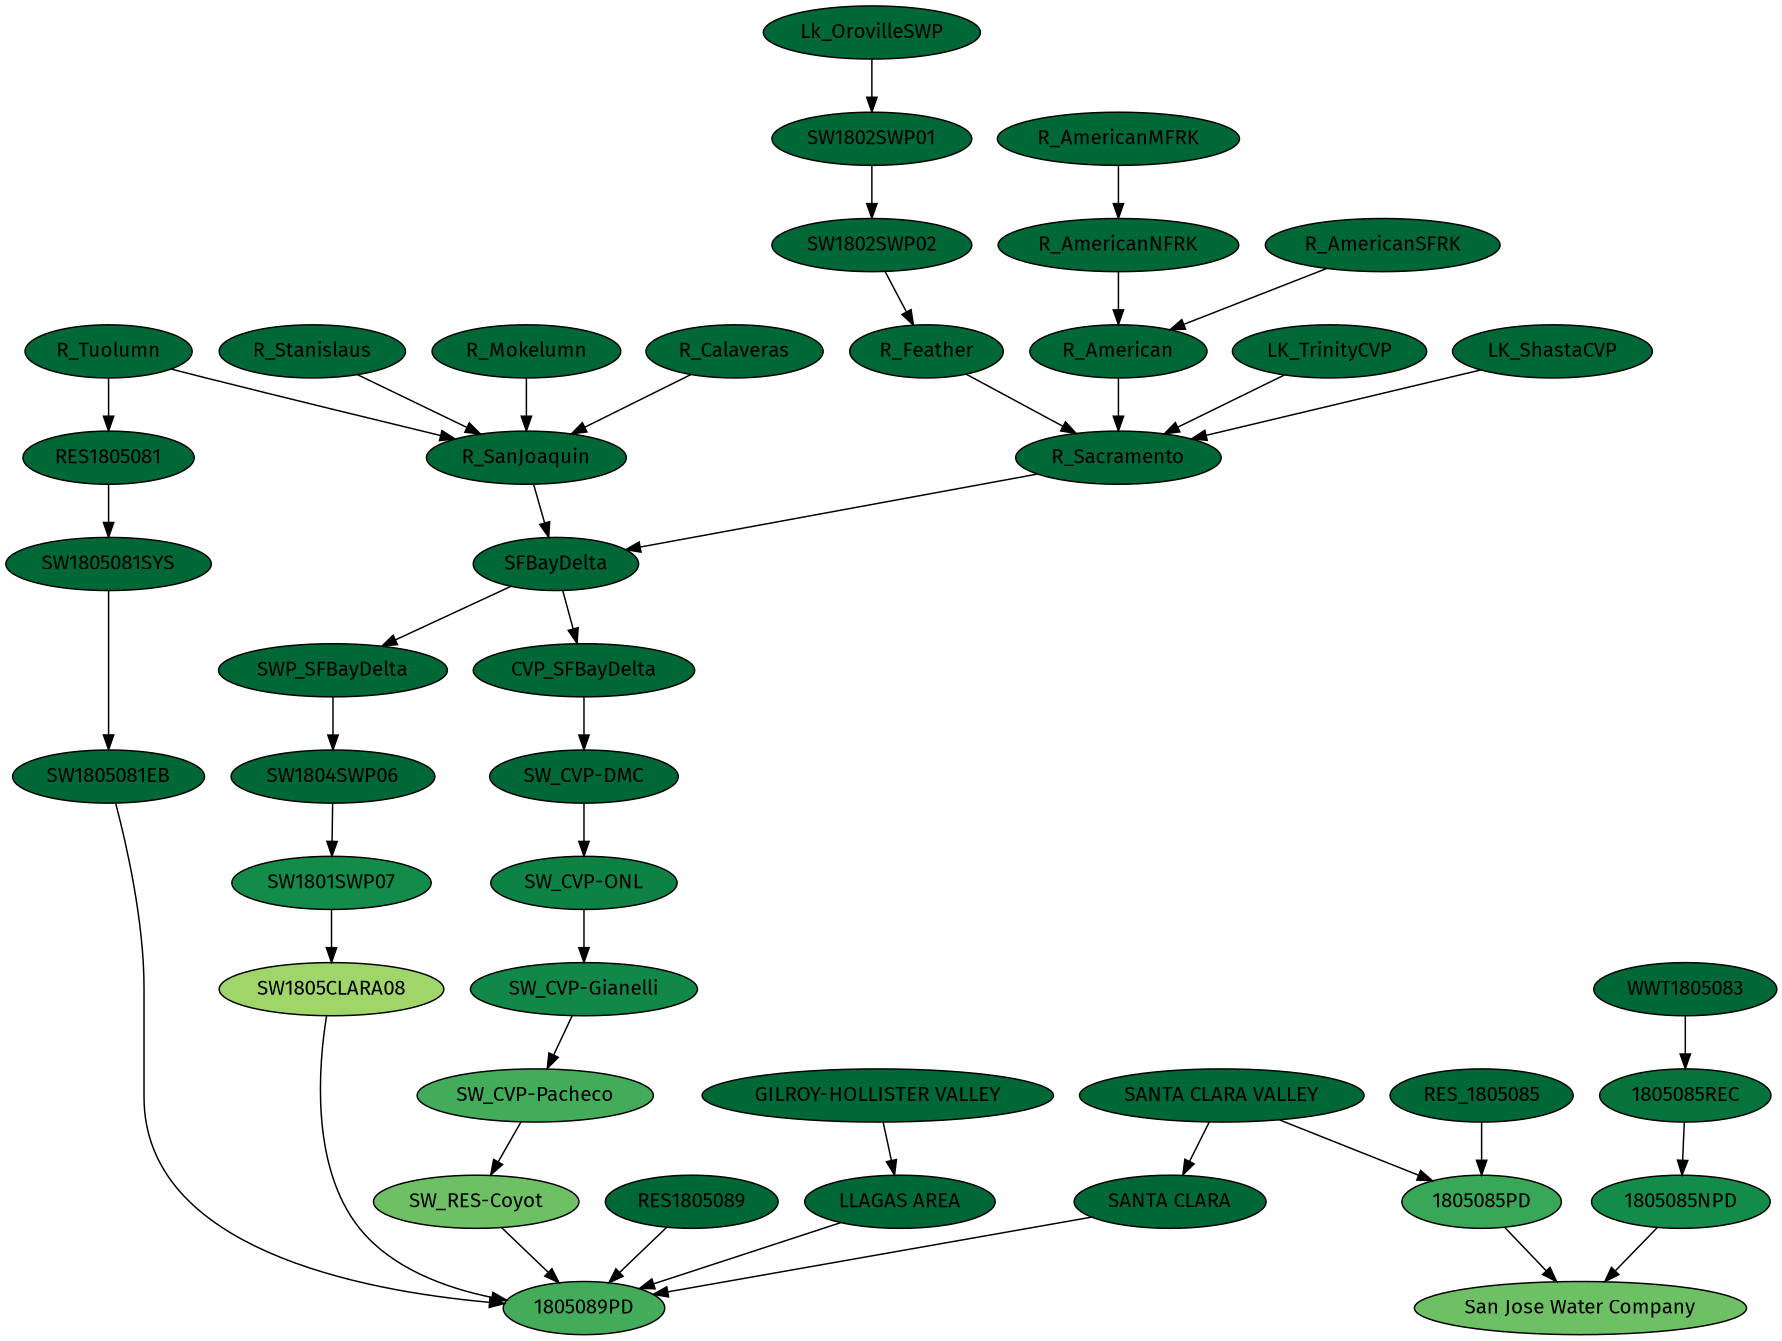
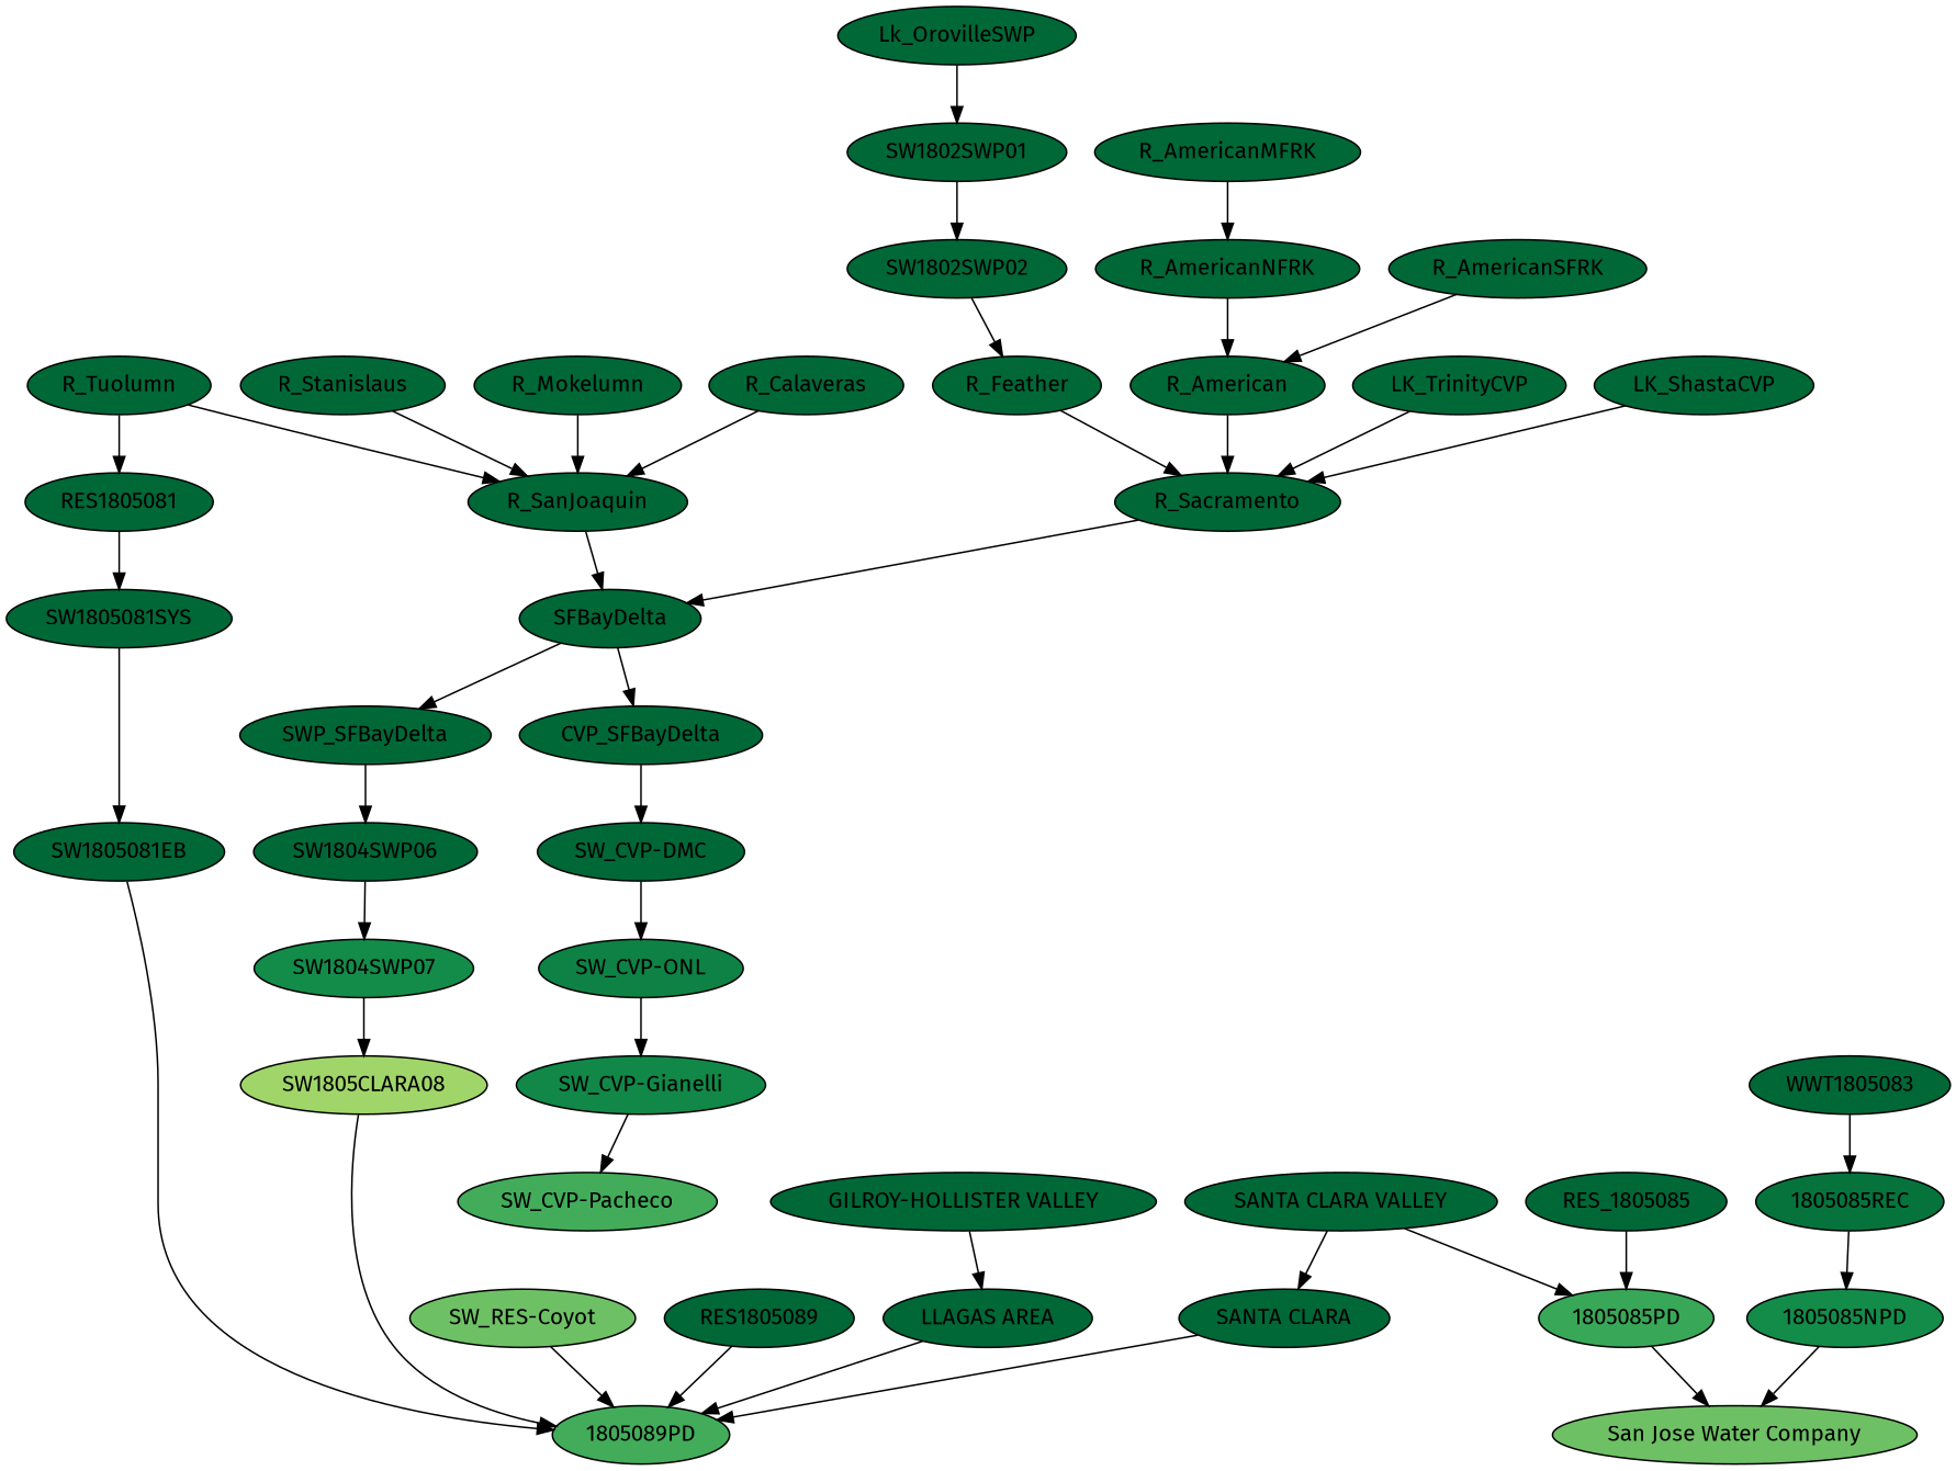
  digraph {
    fontname="Fira Sans"
    node [fillcolor="#006837" fontname="Fira Sans" style=filled]
    edge [fontname="Fira Sans"]
    "1805089PD" [fillcolor="#42ac5a"]
    "1805085PD" [fillcolor="#39a758"]
    "San Jose Water Company" [fillcolor="#6ec064"]
-   SW1804SWP07 [fillcolor="#138c4a" label=SW1801SWP07]
+   SW1804SWP07 [fillcolor="#138c4a"]
    n5 [fillcolor="#a0d669" label=SW1805CLARA08]
    SWP_SFBayDelta
    SW1804SWP06
    SFBayDelta
    CVP_SFBayDelta
    "SW_CVP-DMC"
    SW1805081SYS
    SW1805081EB
    R_Tuolumn
    RES1805081
    R_SanJoaquin
    "SW_CVP-Pacheco" [fillcolor="#42ac5a"]
    n17 [fillcolor="#6ec064" label="SW_RES-Coyot"]
    "SW_CVP-ONL" [fillcolor="#0e8245"]
    "SW_CVP-Gianelli" [fillcolor="#118848"]
    R_Sacramento
    SW1802SWP02
    R_Feather
    Lk_OrovilleSWP
    SW1802SWP01
    R_AmericanNFRK
    R_American
    R_AmericanMFRK
    R_AmericanSFRK
    LK_TrinityCVP
    LK_ShastaCVP
    R_Stanislaus
    R_Mokelumn
    R_Calaveras
    RES1805089
    "GILROY-HOLLISTER VALLEY"
    "LLAGAS AREA"
    "SANTA CLARA VALLEY"
    "SANTA CLARA"
    RES_1805085
    "1805085REC" [fillcolor="#06733d"]
    "1805085NPD" [fillcolor="#138c4a"]
    WWT1805083
    "1805085PD" -> "San Jose Water Company"
    SW1804SWP07 -> n5
    n5 -> "1805089PD"
    SWP_SFBayDelta -> SW1804SWP06
    SW1804SWP06 -> SW1804SWP07
    SFBayDelta -> SWP_SFBayDelta
    SFBayDelta -> CVP_SFBayDelta
    CVP_SFBayDelta -> "SW_CVP-DMC"
    "SW_CVP-DMC" -> "SW_CVP-ONL"
    SW1805081SYS -> SW1805081EB
    SW1805081EB -> "1805089PD"
    R_Tuolumn -> RES1805081
    R_Tuolumn -> R_SanJoaquin
    RES1805081 -> SW1805081SYS
    R_SanJoaquin -> SFBayDelta
-   "SW_CVP-Pacheco" -> n17
    n17 -> "1805089PD"
    "SW_CVP-ONL" -> "SW_CVP-Gianelli"
    "SW_CVP-Gianelli" -> "SW_CVP-Pacheco"
    R_Sacramento -> SFBayDelta
    SW1802SWP02 -> R_Feather
    R_Feather -> R_Sacramento
    Lk_OrovilleSWP -> SW1802SWP01
    SW1802SWP01 -> SW1802SWP02
    R_AmericanNFRK -> R_American
    R_American -> R_Sacramento
    R_AmericanMFRK -> R_AmericanNFRK
    R_AmericanSFRK -> R_American
    LK_TrinityCVP -> R_Sacramento
    LK_ShastaCVP -> R_Sacramento
    R_Stanislaus -> R_SanJoaquin
    R_Mokelumn -> R_SanJoaquin
    R_Calaveras -> R_SanJoaquin
    RES1805089 -> "1805089PD"
    "GILROY-HOLLISTER VALLEY" -> "LLAGAS AREA"
    "LLAGAS AREA" -> "1805089PD"
    "SANTA CLARA VALLEY" -> "1805085PD"
    "SANTA CLARA VALLEY" -> "SANTA CLARA"
    "SANTA CLARA" -> "1805089PD"
    RES_1805085 -> "1805085PD"
    "1805085REC" -> "1805085NPD"
    "1805085NPD" -> "San Jose Water Company"
    WWT1805083 -> "1805085REC"
  }
